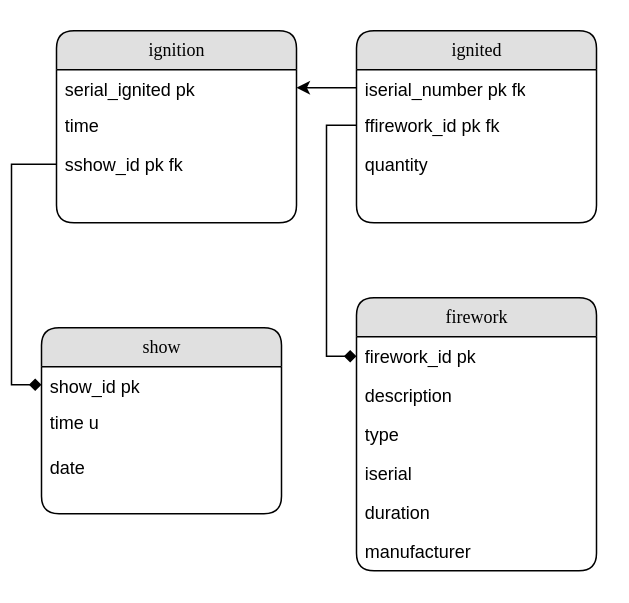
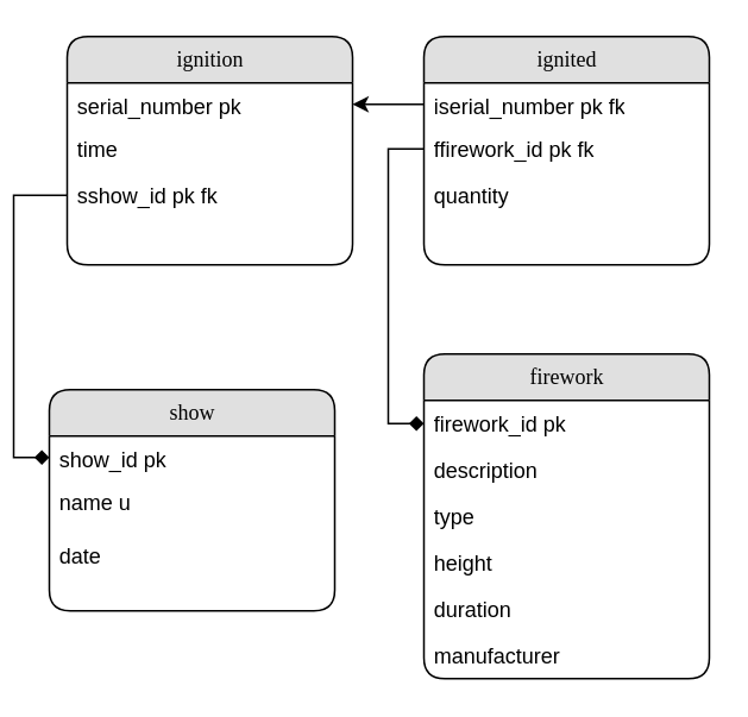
  <mxCell id="0" />
  <mxCell id="1" parent="0" />
  <mxCell id="2" value="firework" style="swimlane;html=1;fontStyle=0;childLayout=stackLayout;horizontal=1;startSize=26;fillColor=#e0e0e0;horizontalStack=0;resizeParent=1;resizeLast=0;collapsible=1;marginBottom=0;swimlaneFillColor=#ffffff;align=center;rounded=1;shadow=0;comic=0;labelBackgroundColor=none;strokeWidth=1;fontFamily=Verdana;fontSize=12" parent="1" vertex="1"><mxGeometry x="230" y="198" width="160" height="182" as="geometry" /></mxCell>
  <mxCell id="3" value="firework_id pk" style="text;html=1;strokeColor=none;fillColor=none;spacingLeft=4;spacingRight=4;whiteSpace=wrap;overflow=hidden;rotatable=0;points=[[0,0.5],[1,0.5]];portConstraint=eastwest;" parent="2" vertex="1"><mxGeometry y="26" width="160" height="26" as="geometry" /></mxCell>
  <mxCell id="4" value="description" style="text;html=1;strokeColor=none;fillColor=none;spacingLeft=4;spacingRight=4;whiteSpace=wrap;overflow=hidden;rotatable=0;points=[[0,0.5],[1,0.5]];portConstraint=eastwest;" parent="2" vertex="1"><mxGeometry y="52" width="160" height="26" as="geometry" /></mxCell>
  <mxCell id="5" value="type" style="text;html=1;strokeColor=none;fillColor=none;spacingLeft=4;spacingRight=4;whiteSpace=wrap;overflow=hidden;rotatable=0;points=[[0,0.5],[1,0.5]];portConstraint=eastwest;" parent="2" vertex="1"><mxGeometry y="78" width="160" height="26" as="geometry" /></mxCell>
- <mxCell id="6" value="iserial" style="text;html=1;strokeColor=none;fillColor=none;spacingLeft=4;spacingRight=4;whiteSpace=wrap;overflow=hidden;rotatable=0;points=[[0,0.5],[1,0.5]];portConstraint=eastwest;" parent="2" vertex="1"><mxGeometry y="104" width="160" height="26" as="geometry" /></mxCell>
+ <mxCell id="6" value="height" style="text;html=1;strokeColor=none;fillColor=none;spacingLeft=4;spacingRight=4;whiteSpace=wrap;overflow=hidden;rotatable=0;points=[[0,0.5],[1,0.5]];portConstraint=eastwest;" parent="2" vertex="1"><mxGeometry y="104" width="160" height="26" as="geometry" /></mxCell>
  <mxCell id="7" value="duration" style="text;html=1;strokeColor=none;fillColor=none;spacingLeft=4;spacingRight=4;whiteSpace=wrap;overflow=hidden;rotatable=0;points=[[0,0.5],[1,0.5]];portConstraint=eastwest;" parent="2" vertex="1"><mxGeometry y="130" width="160" height="26" as="geometry" /></mxCell>
  <mxCell id="8" value="manufacturer&amp;nbsp;" style="text;html=1;strokeColor=none;fillColor=none;spacingLeft=4;spacingRight=4;whiteSpace=wrap;overflow=hidden;rotatable=0;points=[[0,0.5],[1,0.5]];portConstraint=eastwest;" parent="2" vertex="1"><mxGeometry y="156" width="160" height="26" as="geometry" /></mxCell>
  <mxCell id="9" value="show" style="swimlane;html=1;fontStyle=0;childLayout=stackLayout;horizontal=1;startSize=26;fillColor=#e0e0e0;horizontalStack=0;resizeParent=1;resizeLast=0;collapsible=1;marginBottom=0;swimlaneFillColor=#ffffff;align=center;rounded=1;shadow=0;comic=0;labelBackgroundColor=none;strokeWidth=1;fontFamily=Verdana;fontSize=12" parent="1" vertex="1"><mxGeometry x="20" y="218" width="160" height="124" as="geometry" /></mxCell>
  <mxCell id="10" value="show_id pk" style="text;html=1;strokeColor=none;fillColor=none;spacingLeft=4;spacingRight=4;whiteSpace=wrap;overflow=hidden;rotatable=0;points=[[0,0.5],[1,0.5]];portConstraint=eastwest;" parent="9" vertex="1"><mxGeometry y="26" width="160" height="24" as="geometry" /></mxCell>
- <mxCell id="11" value="time u" style="text;html=1;strokeColor=none;fillColor=none;spacingLeft=4;spacingRight=4;whiteSpace=wrap;overflow=hidden;rotatable=0;points=[[0,0.5],[1,0.5]];portConstraint=eastwest;" parent="9" vertex="1"><mxGeometry y="50" width="160" height="30" as="geometry" /></mxCell>
+ <mxCell id="11" value="name u" style="text;html=1;strokeColor=none;fillColor=none;spacingLeft=4;spacingRight=4;whiteSpace=wrap;overflow=hidden;rotatable=0;points=[[0,0.5],[1,0.5]];portConstraint=eastwest;" parent="9" vertex="1"><mxGeometry y="50" width="160" height="30" as="geometry" /></mxCell>
  <mxCell id="12" style="edgeStyle=none;curved=1;rounded=0;orthogonalLoop=1;jettySize=auto;html=1;entryX=0;entryY=0.5;entryDx=0;entryDy=0;fontSize=12;startSize=8;endSize=8;" parent="9" source="10" target="10" edge="1"><mxGeometry relative="1" as="geometry" /></mxCell>
  <mxCell id="13" value="date" style="text;html=1;strokeColor=none;fillColor=none;spacingLeft=4;spacingRight=4;whiteSpace=wrap;overflow=hidden;rotatable=0;points=[[0,0.5],[1,0.5]];portConstraint=eastwest;" parent="9" vertex="1"><mxGeometry y="80" width="160" height="34" as="geometry" /></mxCell>
  <mxCell id="14" value="ignition" style="swimlane;html=1;fontStyle=0;childLayout=stackLayout;horizontal=1;startSize=26;fillColor=#e0e0e0;horizontalStack=0;resizeParent=1;resizeLast=0;collapsible=1;marginBottom=0;swimlaneFillColor=#ffffff;align=center;rounded=1;shadow=0;comic=0;labelBackgroundColor=none;strokeWidth=1;fontFamily=Verdana;fontSize=12" parent="1" vertex="1"><mxGeometry x="30" y="20" width="160" height="128" as="geometry" /></mxCell>
- <mxCell id="15" value="serial_ignited pk" style="text;html=1;strokeColor=none;fillColor=none;spacingLeft=4;spacingRight=4;whiteSpace=wrap;overflow=hidden;rotatable=0;points=[[0,0.5],[1,0.5]];portConstraint=eastwest;" parent="14" vertex="1"><mxGeometry y="26" width="160" height="24" as="geometry" /></mxCell>
+ <mxCell id="15" value="serial_number pk" style="text;html=1;strokeColor=none;fillColor=none;spacingLeft=4;spacingRight=4;whiteSpace=wrap;overflow=hidden;rotatable=0;points=[[0,0.5],[1,0.5]];portConstraint=eastwest;" parent="14" vertex="1"><mxGeometry y="26" width="160" height="24" as="geometry" /></mxCell>
  <mxCell id="16" value="time" style="text;html=1;strokeColor=none;fillColor=none;spacingLeft=4;spacingRight=4;whiteSpace=wrap;overflow=hidden;rotatable=0;points=[[0,0.5],[1,0.5]];portConstraint=eastwest;" parent="14" vertex="1"><mxGeometry y="50" width="160" height="26" as="geometry" /></mxCell>
  <mxCell id="17" value="sshow_id pk fk" style="text;html=1;strokeColor=none;fillColor=none;spacingLeft=4;spacingRight=4;whiteSpace=wrap;overflow=hidden;rotatable=0;points=[[0,0.5],[1,0.5]];portConstraint=eastwest;" vertex="1" parent="14"><mxGeometry y="76" width="160" height="26" as="geometry" /></mxCell>
  <mxCell id="18" style="edgeStyle=orthogonalEdgeStyle;rounded=0;orthogonalLoop=1;jettySize=auto;html=1;entryX=0;entryY=0.5;entryDx=0;entryDy=0;endArrow=diamond;" edge="1" parent="1" source="17" target="10"><mxGeometry relative="1" as="geometry" /></mxCell>
  <mxCell id="19" value="ignited" style="swimlane;html=1;fontStyle=0;childLayout=stackLayout;horizontal=1;startSize=26;fillColor=#e0e0e0;horizontalStack=0;resizeParent=1;resizeLast=0;collapsible=1;marginBottom=0;swimlaneFillColor=#ffffff;align=center;rounded=1;shadow=0;comic=0;labelBackgroundColor=none;strokeWidth=1;fontFamily=Verdana;fontSize=12" vertex="1" parent="1"><mxGeometry x="230" y="20" width="160" height="128" as="geometry" /></mxCell>
  <mxCell id="20" value="iserial_number pk fk" style="text;html=1;strokeColor=none;fillColor=none;spacingLeft=4;spacingRight=4;whiteSpace=wrap;overflow=hidden;rotatable=0;points=[[0,0.5],[1,0.5]];portConstraint=eastwest;" vertex="1" parent="19"><mxGeometry y="26" width="160" height="24" as="geometry" /></mxCell>
  <mxCell id="21" value="ffirework_id pk fk" style="text;html=1;strokeColor=none;fillColor=none;spacingLeft=4;spacingRight=4;whiteSpace=wrap;overflow=hidden;rotatable=0;points=[[0,0.5],[1,0.5]];portConstraint=eastwest;" vertex="1" parent="19"><mxGeometry y="50" width="160" height="26" as="geometry" /></mxCell>
  <mxCell id="22" value="quantity" style="text;html=1;strokeColor=none;fillColor=none;spacingLeft=4;spacingRight=4;whiteSpace=wrap;overflow=hidden;rotatable=0;points=[[0,0.5],[1,0.5]];portConstraint=eastwest;" vertex="1" parent="19"><mxGeometry y="76" width="160" height="26" as="geometry" /></mxCell>
  <mxCell id="23" style="edgeStyle=orthogonalEdgeStyle;rounded=0;orthogonalLoop=1;jettySize=auto;html=1;entryX=0;entryY=0.5;entryDx=0;entryDy=0;endArrow=diamond;" edge="1" parent="1" source="21" target="3"><mxGeometry relative="1" as="geometry" /></mxCell>
  <mxCell id="24" style="edgeStyle=orthogonalEdgeStyle;rounded=0;orthogonalLoop=1;jettySize=auto;html=1;entryX=1;entryY=0.5;entryDx=0;entryDy=0;" edge="1" parent="1" source="20" target="15"><mxGeometry relative="1" as="geometry" /></mxCell>
